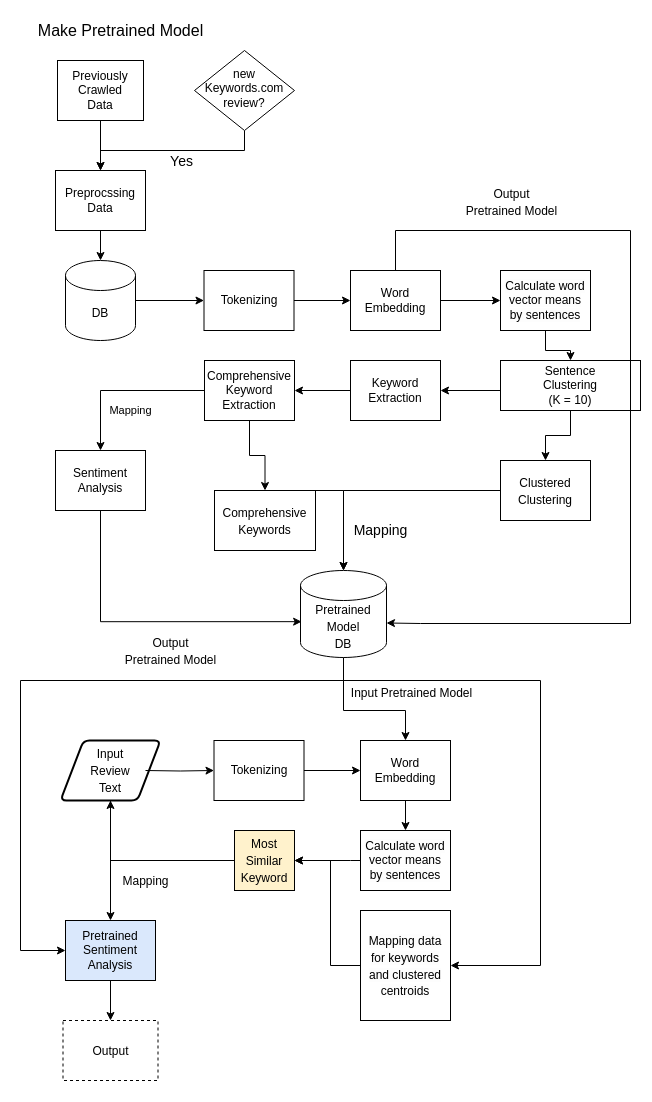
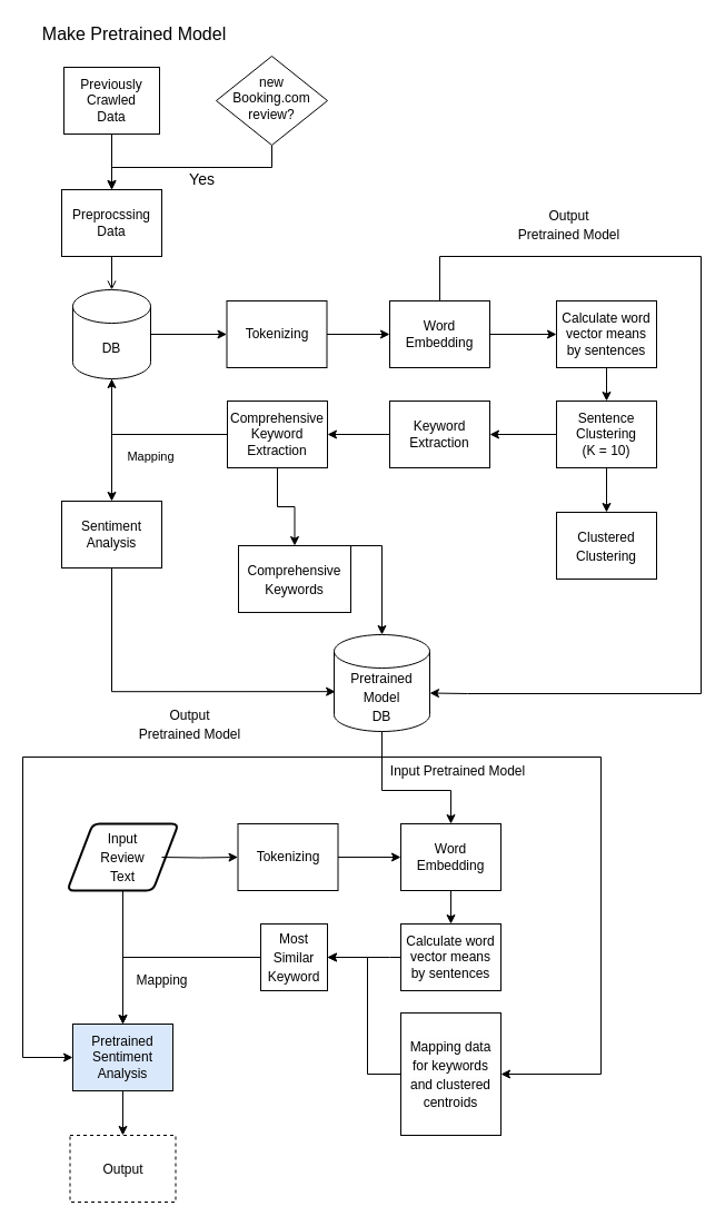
  <mxCell id="0" />
  <mxCell id="1" parent="0" />
  <mxCell id="2" style="edgeStyle=orthogonalEdgeStyle;rounded=0;orthogonalLoop=1;jettySize=auto;html=1;entryX=0;entryY=0.5;entryDx=0;entryDy=0;" parent="1" source="4" target="8" edge="1"><mxGeometry relative="1" as="geometry" /></mxCell>
+ <mxCell id="3" style="edgeStyle=orthogonalEdgeStyle;rounded=0;orthogonalLoop=1;jettySize=auto;html=1;entryX=0.5;entryY=0;entryDx=0;entryDy=0;" parent="1" source="4" target="19" edge="1"><mxGeometry relative="1" as="geometry" /></mxCell>
  <mxCell id="4" value="DB" style="shape=cylinder3;whiteSpace=wrap;html=1;boundedLbl=1;backgroundOutline=1;size=15;" parent="1" vertex="1"><mxGeometry x="65" y="260" width="70" height="80" as="geometry" /></mxCell>
- <mxCell id="5" style="edgeStyle=orthogonalEdgeStyle;rounded=0;orthogonalLoop=1;jettySize=auto;html=1;" parent="1" source="6" target="4" edge="1"><mxGeometry relative="1" as="geometry" /></mxCell>
+ <mxCell id="5" style="edgeStyle=orthogonalEdgeStyle;rounded=0;orthogonalLoop=1;jettySize=auto;html=1;endArrow=open;" parent="1" source="6" target="4" edge="1"><mxGeometry relative="1" as="geometry" /></mxCell>
  <mxCell id="6" value="Preprocssing&lt;br&gt;Data" style="rounded=0;whiteSpace=wrap;html=1;" parent="1" vertex="1"><mxGeometry x="55" y="170" width="90" height="60" as="geometry" /></mxCell>
  <mxCell id="7" style="edgeStyle=orthogonalEdgeStyle;rounded=0;orthogonalLoop=1;jettySize=auto;html=1;entryX=0;entryY=0.5;entryDx=0;entryDy=0;fontSize=14;" parent="1" source="8" target="29" edge="1"><mxGeometry relative="1" as="geometry" /></mxCell>
  <mxCell id="8" value="Tokenizing" style="rounded=0;whiteSpace=wrap;html=1;" parent="1" vertex="1"><mxGeometry x="203.5" y="270" width="90" height="60" as="geometry" /></mxCell>
  <mxCell id="9" style="edgeStyle=orthogonalEdgeStyle;rounded=0;orthogonalLoop=1;jettySize=auto;html=1;entryX=1;entryY=0.5;entryDx=0;entryDy=0;fontSize=14;" parent="1" source="11" target="13" edge="1"><mxGeometry relative="1" as="geometry"><Array as="points"><mxPoint x="535" y="390" /></Array></mxGeometry></mxCell>
  <mxCell id="10" style="edgeStyle=orthogonalEdgeStyle;rounded=0;orthogonalLoop=1;jettySize=auto;html=1;entryX=0.5;entryY=0;entryDx=0;entryDy=0;fontSize=14;" parent="1" source="11" target="40" edge="1"><mxGeometry relative="1" as="geometry" /></mxCell>
- <mxCell id="11" value="Sentence&lt;br&gt;Clustering&lt;br&gt;(K = 10)" style="rounded=0;whiteSpace=wrap;html=1;" parent="1" vertex="1"><mxGeometry x="500" y="360" width="140" height="50" as="geometry" /></mxCell>
+ <mxCell id="11" value="Sentence&lt;br&gt;Clustering&lt;br&gt;(K = 10)" style="rounded=0;whiteSpace=wrap;html=1;" parent="1" vertex="1"><mxGeometry x="500" y="360" width="90" height="60" as="geometry" /></mxCell>
  <mxCell id="12" style="edgeStyle=orthogonalEdgeStyle;rounded=0;orthogonalLoop=1;jettySize=auto;html=1;entryX=1;entryY=0.5;entryDx=0;entryDy=0;" parent="1" source="13" target="16" edge="1"><mxGeometry relative="1" as="geometry" /></mxCell>
  <mxCell id="13" value="Keyword Extraction" style="rounded=0;whiteSpace=wrap;html=1;" parent="1" vertex="1"><mxGeometry x="350" y="360" width="90" height="60" as="geometry" /></mxCell>
- <mxCell id="14" value="Mapping" style="edgeStyle=orthogonalEdgeStyle;rounded=0;orthogonalLoop=1;jettySize=auto;html=1;entryX=0.5;entryY=0;entryDx=0;entryDy=0;" parent="1" source="16" target="19" edge="1"><mxGeometry x="-0.098" y="20" relative="1" as="geometry"><mxPoint as="offset" /></mxGeometry></mxCell>
+ <mxCell id="14" value="Mapping" style="edgeStyle=orthogonalEdgeStyle;rounded=0;orthogonalLoop=1;jettySize=auto;html=1;" parent="1" source="16" target="4" edge="1"><mxGeometry x="-0.098" y="20" relative="1" as="geometry"><mxPoint as="offset" /></mxGeometry></mxCell>
  <mxCell id="15" style="edgeStyle=orthogonalEdgeStyle;rounded=0;orthogonalLoop=1;jettySize=auto;html=1;fontSize=14;entryX=0.5;entryY=0;entryDx=0;entryDy=0;" parent="1" source="16" target="38" edge="1"><mxGeometry relative="1" as="geometry"><mxPoint x="249" y="500" as="targetPoint" /></mxGeometry></mxCell>
  <mxCell id="16" value="Comprehensive&lt;br&gt;Keyword&lt;br&gt;Extraction" style="rounded=0;whiteSpace=wrap;html=1;" parent="1" vertex="1"><mxGeometry x="204" y="360" width="90" height="60" as="geometry" /></mxCell>
  <mxCell id="17" style="edgeStyle=orthogonalEdgeStyle;rounded=0;orthogonalLoop=1;jettySize=auto;html=1;entryX=0.013;entryY=0.588;entryDx=0;entryDy=0;entryPerimeter=0;fontSize=14;" parent="1" source="19" target="36" edge="1"><mxGeometry relative="1" as="geometry"><Array as="points"><mxPoint x="100" y="621" /></Array></mxGeometry></mxCell>
  <mxCell id="18" value="&lt;font style=&quot;font-size: 12px&quot;&gt;Output&lt;br&gt;Pretrained Model&lt;/font&gt;" style="edgeLabel;html=1;align=center;verticalAlign=middle;resizable=0;points=[];fontSize=14;" parent="17" vertex="1" connectable="0"><mxGeometry x="-0.169" relative="1" as="geometry"><mxPoint x="51.2" y="28.8" as="offset" /></mxGeometry></mxCell>
  <mxCell id="19" value="Sentiment&lt;br&gt;Analysis" style="rounded=0;whiteSpace=wrap;html=1;" parent="1" vertex="1"><mxGeometry x="55" y="450" width="90" height="60" as="geometry" /></mxCell>
  <mxCell id="20" value="&lt;font style=&quot;font-size: 16px&quot;&gt;Make Pretrained Model&lt;/font&gt;" style="text;html=1;resizable=0;autosize=1;align=center;verticalAlign=middle;points=[];fillColor=none;strokeColor=none;rounded=0;fontSize=14;labelBorderColor=none;spacingLeft=2;spacingRight=2;" parent="1" vertex="1"><mxGeometry x="30" y="20" width="180" height="20" as="geometry" /></mxCell>
  <mxCell id="21" style="edgeStyle=orthogonalEdgeStyle;rounded=0;orthogonalLoop=1;jettySize=auto;html=1;entryX=0.5;entryY=0;entryDx=0;entryDy=0;" parent="1" source="22" target="6" edge="1"><mxGeometry relative="1" as="geometry" /></mxCell>
  <mxCell id="22" value="Previously&lt;br&gt;Crawled&lt;br&gt;Data" style="rounded=0;whiteSpace=wrap;html=1;" parent="1" vertex="1"><mxGeometry x="57" y="60" width="86" height="60" as="geometry" /></mxCell>
  <mxCell id="23" style="edgeStyle=orthogonalEdgeStyle;rounded=0;orthogonalLoop=1;jettySize=auto;html=1;entryX=0.5;entryY=0;entryDx=0;entryDy=0;" parent="1" source="25" target="6" edge="1"><mxGeometry relative="1" as="geometry"><Array as="points"><mxPoint x="244" y="150" /><mxPoint x="100" y="150" /></Array></mxGeometry></mxCell>
  <mxCell id="24" value="Yes" style="edgeLabel;html=1;align=center;verticalAlign=middle;resizable=0;points=[];fontSize=14;" parent="23" vertex="1" connectable="0"><mxGeometry x="-0.163" y="2" relative="1" as="geometry"><mxPoint x="-7" y="8" as="offset" /></mxGeometry></mxCell>
- <mxCell id="25" value="new Keywords.com review?" style="rhombus;whiteSpace=wrap;html=1;shadow=0;fontFamily=Helvetica;fontSize=12;align=center;strokeWidth=1;spacing=6;spacingTop=-4;" parent="1" vertex="1"><mxGeometry x="194" y="50" width="100" height="80" as="geometry" /></mxCell>
+ <mxCell id="25" value="new Booking.com review?" style="rhombus;whiteSpace=wrap;html=1;shadow=0;fontFamily=Helvetica;fontSize=12;align=center;strokeWidth=1;spacing=6;spacingTop=-4;" parent="1" vertex="1"><mxGeometry x="194" y="50" width="100" height="80" as="geometry" /></mxCell>
  <mxCell id="26" style="edgeStyle=orthogonalEdgeStyle;rounded=0;orthogonalLoop=1;jettySize=auto;html=1;entryX=0;entryY=0.5;entryDx=0;entryDy=0;fontSize=14;" parent="1" source="29" target="31" edge="1"><mxGeometry relative="1" as="geometry" /></mxCell>
  <mxCell id="27" style="edgeStyle=orthogonalEdgeStyle;rounded=0;orthogonalLoop=1;jettySize=auto;html=1;entryX=1;entryY=0;entryDx=0;entryDy=52.5;entryPerimeter=0;fontSize=14;" parent="1" source="29" target="36" edge="1"><mxGeometry relative="1" as="geometry"><Array as="points"><mxPoint x="395" y="230" /><mxPoint x="630" y="230" /><mxPoint x="630" y="623" /><mxPoint x="420" y="623" /></Array></mxGeometry></mxCell>
  <mxCell id="28" value="&lt;font style=&quot;font-size: 12px&quot;&gt;Output&lt;br&gt;Pretrained Model&lt;/font&gt;" style="edgeLabel;html=1;align=center;verticalAlign=middle;resizable=0;points=[];fontSize=14;" parent="27" vertex="1" connectable="0"><mxGeometry x="-0.623" y="-2" relative="1" as="geometry"><mxPoint x="-17" y="-32" as="offset" /></mxGeometry></mxCell>
  <mxCell id="29" value="Word&lt;br&gt;Embedding" style="rounded=0;whiteSpace=wrap;html=1;" parent="1" vertex="1"><mxGeometry x="350" y="270" width="90" height="60" as="geometry" /></mxCell>
  <mxCell id="30" style="edgeStyle=orthogonalEdgeStyle;rounded=0;orthogonalLoop=1;jettySize=auto;html=1;entryX=0.5;entryY=0;entryDx=0;entryDy=0;fontSize=14;" parent="1" source="31" target="11" edge="1"><mxGeometry relative="1" as="geometry" /></mxCell>
  <mxCell id="31" value="&lt;span style=&quot;font-family: &amp;#34;noto sans&amp;#34; , &amp;#34;noto sans jp&amp;#34; , &amp;#34;noto sans kr&amp;#34; , &amp;#34;helvetica&amp;#34; , &amp;#34;microsoft yahei&amp;#34; , &amp;#34;apple sd gothic neo&amp;#34; , &amp;#34;malgun gothic&amp;#34; , &amp;#34;맑은 고딕&amp;#34; , &amp;#34;dotum&amp;#34; , , sans-serif ; background-color: rgb(253 , 253 , 253)&quot;&gt;&lt;font style=&quot;font-size: 12px&quot;&gt;Calculate word vector means by sentences&lt;br&gt;&lt;/font&gt;&lt;/span&gt;" style="rounded=0;whiteSpace=wrap;html=1;" parent="1" vertex="1"><mxGeometry x="500" y="270" width="90" height="60" as="geometry" /></mxCell>
  <mxCell id="32" style="edgeStyle=orthogonalEdgeStyle;rounded=0;orthogonalLoop=1;jettySize=auto;html=1;entryX=0.5;entryY=0;entryDx=0;entryDy=0;fontSize=14;" parent="1" source="36" target="49" edge="1"><mxGeometry relative="1" as="geometry"><Array as="points"><mxPoint x="343" y="710" /><mxPoint x="405" y="710" /></Array></mxGeometry></mxCell>
  <mxCell id="33" value="&lt;font style=&quot;font-size: 12px&quot;&gt;Input Pretrained Model&lt;/font&gt;" style="edgeLabel;html=1;align=center;verticalAlign=middle;resizable=0;points=[];fontSize=14;" parent="32" vertex="1" connectable="0"><mxGeometry x="0.221" y="-1" relative="1" as="geometry"><mxPoint x="31" y="-19.5" as="offset" /></mxGeometry></mxCell>
  <mxCell id="34" style="edgeStyle=orthogonalEdgeStyle;rounded=0;orthogonalLoop=1;jettySize=auto;html=1;entryX=1;entryY=0.5;entryDx=0;entryDy=0;fontSize=14;" parent="1" source="36" target="53" edge="1"><mxGeometry relative="1" as="geometry"><Array as="points"><mxPoint x="343" y="680" /><mxPoint x="540" y="680" /><mxPoint x="540" y="965" /></Array></mxGeometry></mxCell>
  <mxCell id="35" style="edgeStyle=orthogonalEdgeStyle;rounded=0;orthogonalLoop=1;jettySize=auto;html=1;entryX=0;entryY=0.5;entryDx=0;entryDy=0;fontSize=14;" parent="1" source="36" target="47" edge="1"><mxGeometry relative="1" as="geometry"><Array as="points"><mxPoint x="343" y="680" /><mxPoint x="20" y="680" /><mxPoint x="20" y="950" /></Array></mxGeometry></mxCell>
  <mxCell id="36" value="&lt;font style=&quot;font-size: 12px&quot;&gt;Pretrained&lt;br&gt;Model&lt;br&gt;DB&lt;/font&gt;" style="shape=cylinder3;whiteSpace=wrap;html=1;boundedLbl=1;backgroundOutline=1;size=15;fontSize=14;" parent="1" vertex="1"><mxGeometry x="300" y="570" width="86" height="87" as="geometry" /></mxCell>
  <mxCell id="37" style="edgeStyle=orthogonalEdgeStyle;rounded=0;orthogonalLoop=1;jettySize=auto;html=1;entryX=0.5;entryY=0;entryDx=0;entryDy=0;entryPerimeter=0;fontSize=14;" parent="1" source="38" target="36" edge="1"><mxGeometry relative="1" as="geometry"><Array as="points"><mxPoint x="343" y="490" /></Array></mxGeometry></mxCell>
  <mxCell id="38" value="&lt;font style=&quot;font-size: 12px&quot;&gt;Comprehensive&lt;br&gt;Keywords&lt;/font&gt;" style="rounded=0;whiteSpace=wrap;html=1;fontSize=14;" parent="1" vertex="1"><mxGeometry x="214" y="490" width="101" height="60" as="geometry" /></mxCell>
- <mxCell id="39" value="Mapping" style="edgeStyle=orthogonalEdgeStyle;rounded=0;orthogonalLoop=1;jettySize=auto;html=1;entryX=0.5;entryY=0;entryDx=0;entryDy=0;entryPerimeter=0;fontSize=14;" parent="1" source="40" target="36" edge="1"><mxGeometry x="0.662" y="37" relative="1" as="geometry"><mxPoint as="offset" /></mxGeometry></mxCell>
  <mxCell id="40" value="&lt;font style=&quot;font-size: 12px&quot;&gt;Clustered&lt;br&gt;Clustering&lt;/font&gt;" style="rounded=0;whiteSpace=wrap;html=1;fontSize=14;" parent="1" vertex="1"><mxGeometry x="500" y="460" width="90" height="60" as="geometry" /></mxCell>
  <mxCell id="41" style="edgeStyle=orthogonalEdgeStyle;rounded=0;orthogonalLoop=1;jettySize=auto;html=1;entryX=0.5;entryY=0;entryDx=0;entryDy=0;fontSize=14;" parent="1" source="42" target="47" edge="1"><mxGeometry relative="1" as="geometry" /></mxCell>
  <mxCell id="42" value="&lt;font style=&quot;font-size: 12px&quot;&gt;Input&lt;br&gt;Review&lt;br&gt;Text&lt;/font&gt;" style="shape=parallelogram;html=1;strokeWidth=2;perimeter=parallelogramPerimeter;whiteSpace=wrap;rounded=1;arcSize=12;size=0.23;fontSize=14;" parent="1" vertex="1"><mxGeometry x="60" y="740" width="100" height="60" as="geometry" /></mxCell>
  <mxCell id="43" style="edgeStyle=orthogonalEdgeStyle;rounded=0;orthogonalLoop=1;jettySize=auto;html=1;entryX=0;entryY=0.5;entryDx=0;entryDy=0;" parent="1" target="45" edge="1"><mxGeometry relative="1" as="geometry"><mxPoint x="145" y="770" as="sourcePoint" /></mxGeometry></mxCell>
  <mxCell id="44" style="edgeStyle=orthogonalEdgeStyle;rounded=0;orthogonalLoop=1;jettySize=auto;html=1;entryX=0;entryY=0.5;entryDx=0;entryDy=0;fontSize=14;" parent="1" source="45" target="49" edge="1"><mxGeometry relative="1" as="geometry" /></mxCell>
  <mxCell id="45" value="Tokenizing" style="rounded=0;whiteSpace=wrap;html=1;" parent="1" vertex="1"><mxGeometry x="213.5" y="740" width="90" height="60" as="geometry" /></mxCell>
  <mxCell id="46" style="edgeStyle=orthogonalEdgeStyle;rounded=0;orthogonalLoop=1;jettySize=auto;html=1;entryX=0.5;entryY=0;entryDx=0;entryDy=0;fontSize=14;" parent="1" source="47" target="56" edge="1"><mxGeometry relative="1" as="geometry" /></mxCell>
  <mxCell id="47" value="Pretrained&lt;br&gt;Sentiment&lt;br&gt;Analysis" style="rounded=0;whiteSpace=wrap;html=1;fillColor=#dae8fc;" parent="1" vertex="1"><mxGeometry x="65" y="920" width="90" height="60" as="geometry" /></mxCell>
  <mxCell id="48" style="edgeStyle=orthogonalEdgeStyle;rounded=0;orthogonalLoop=1;jettySize=auto;html=1;entryX=0.5;entryY=0;entryDx=0;entryDy=0;fontSize=14;" parent="1" source="49" target="51" edge="1"><mxGeometry relative="1" as="geometry"><Array as="points" /></mxGeometry></mxCell>
  <mxCell id="49" value="Word&lt;br&gt;Embedding" style="rounded=0;whiteSpace=wrap;html=1;" parent="1" vertex="1"><mxGeometry x="360" y="740" width="90" height="60" as="geometry" /></mxCell>
  <mxCell id="50" style="edgeStyle=orthogonalEdgeStyle;rounded=0;orthogonalLoop=1;jettySize=auto;html=1;entryX=1;entryY=0.5;entryDx=0;entryDy=0;fontSize=14;" parent="1" source="51" target="55" edge="1"><mxGeometry relative="1" as="geometry"><Array as="points"><mxPoint x="350" y="860" /><mxPoint x="350" y="860" /></Array></mxGeometry></mxCell>
  <mxCell id="51" value="&lt;span style=&quot;font-family: &amp;#34;noto sans&amp;#34; , &amp;#34;noto sans jp&amp;#34; , &amp;#34;noto sans kr&amp;#34; , &amp;#34;helvetica&amp;#34; , &amp;#34;microsoft yahei&amp;#34; , &amp;#34;apple sd gothic neo&amp;#34; , &amp;#34;malgun gothic&amp;#34; , &amp;#34;맑은 고딕&amp;#34; , &amp;#34;dotum&amp;#34; , , sans-serif ; background-color: rgb(253 , 253 , 253)&quot;&gt;&lt;font style=&quot;font-size: 12px&quot;&gt;Calculate word vector means by sentences&lt;br&gt;&lt;/font&gt;&lt;/span&gt;" style="rounded=0;whiteSpace=wrap;html=1;" parent="1" vertex="1"><mxGeometry x="360" y="830" width="90" height="60" as="geometry" /></mxCell>
  <mxCell id="52" style="edgeStyle=orthogonalEdgeStyle;rounded=0;orthogonalLoop=1;jettySize=auto;html=1;fontSize=14;entryX=1;entryY=0.5;entryDx=0;entryDy=0;exitX=0;exitY=0.5;exitDx=0;exitDy=0;" parent="1" source="53" target="55" edge="1"><mxGeometry relative="1" as="geometry"><mxPoint x="370" y="850" as="targetPoint" /><Array as="points"><mxPoint x="330" y="965" /><mxPoint x="330" y="860" /></Array></mxGeometry></mxCell>
  <mxCell id="53" value="&lt;font style=&quot;font-size: 12px&quot;&gt;&lt;span style=&quot;font-family: &amp;#34;noto sans&amp;#34; , &amp;#34;noto sans jp&amp;#34; , &amp;#34;noto sans kr&amp;#34; , &amp;#34;helvetica&amp;#34; , &amp;#34;microsoft yahei&amp;#34; , &amp;#34;apple sd gothic neo&amp;#34; , &amp;#34;malgun gothic&amp;#34; , &amp;#34;맑은 고딕&amp;#34; , &amp;#34;dotum&amp;#34; , , sans-serif ; background-color: rgb(253 , 253 , 253)&quot;&gt;Mapping data for keywords and clustered centroids&lt;/span&gt;&lt;br&gt;&lt;/font&gt;" style="rounded=0;whiteSpace=wrap;html=1;fontSize=14;" parent="1" vertex="1"><mxGeometry x="360" y="910" width="90" height="110" as="geometry" /></mxCell>
- <mxCell id="54" value="&lt;font style=&quot;font-size: 12px&quot;&gt;Mapping&lt;/font&gt;" style="edgeStyle=orthogonalEdgeStyle;rounded=0;orthogonalLoop=1;jettySize=auto;html=1;fontSize=14;" parent="1" source="55" target="42" edge="1"><mxGeometry x="-0.035" y="20" relative="1" as="geometry"><mxPoint as="offset" /></mxGeometry></mxCell>
- <mxCell id="55" value="&lt;font style=&quot;font-size: 12px&quot;&gt;Most&lt;br&gt;Similar&lt;br&gt;Keyword&lt;br&gt;&lt;/font&gt;" style="whiteSpace=wrap;html=1;aspect=fixed;fontSize=14;fillColor=#fff2cc;" parent="1" vertex="1"><mxGeometry x="234" y="830" width="60" height="60" as="geometry" /></mxCell>
+ <mxCell id="54" value="&lt;font style=&quot;font-size: 12px&quot;&gt;Mapping&lt;/font&gt;" style="edgeStyle=orthogonalEdgeStyle;rounded=0;orthogonalLoop=1;jettySize=auto;html=1;entryX=0.5;entryY=0;entryDx=0;entryDy=0;fontSize=14;" parent="1" source="55" target="47" edge="1"><mxGeometry x="-0.035" y="20" relative="1" as="geometry"><mxPoint as="offset" /></mxGeometry></mxCell>
+ <mxCell id="55" value="&lt;font style=&quot;font-size: 12px&quot;&gt;Most&lt;br&gt;Similar&lt;br&gt;Keyword&lt;br&gt;&lt;/font&gt;" style="whiteSpace=wrap;html=1;aspect=fixed;fontSize=14;" parent="1" vertex="1"><mxGeometry x="234" y="830" width="60" height="60" as="geometry" /></mxCell>
  <mxCell id="56" value="&lt;font style=&quot;font-size: 12px&quot;&gt;Output&lt;/font&gt;" style="rounded=0;whiteSpace=wrap;html=1;fontSize=14;dashed=1;" parent="1" vertex="1"><mxGeometry x="62.5" y="1020" width="95" height="60" as="geometry" /></mxCell>
